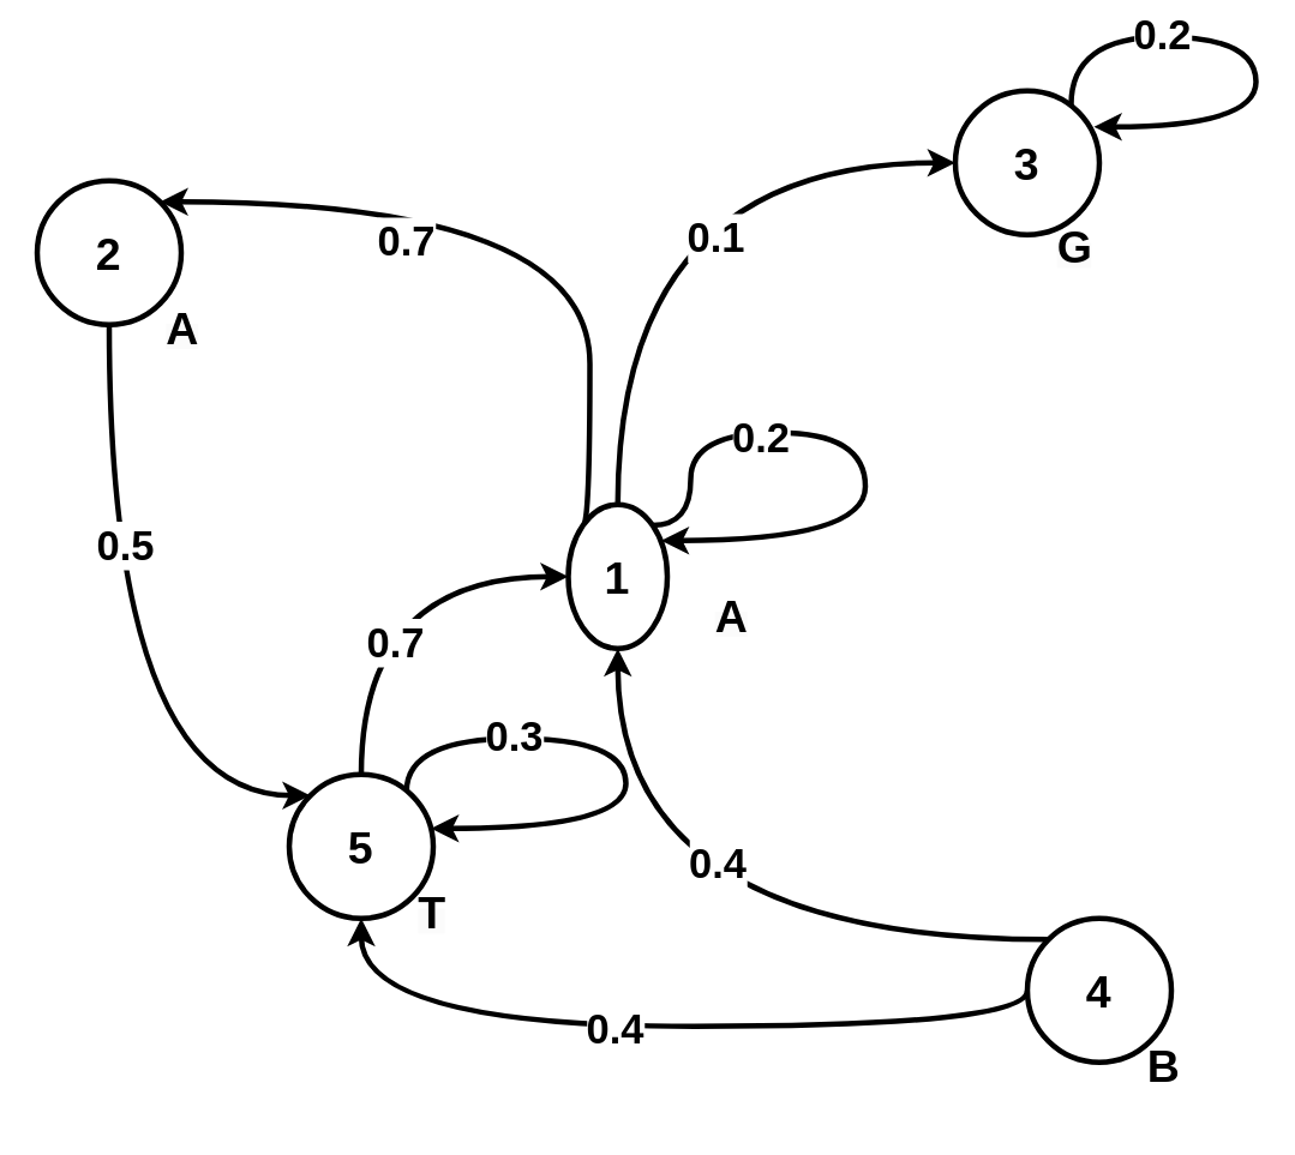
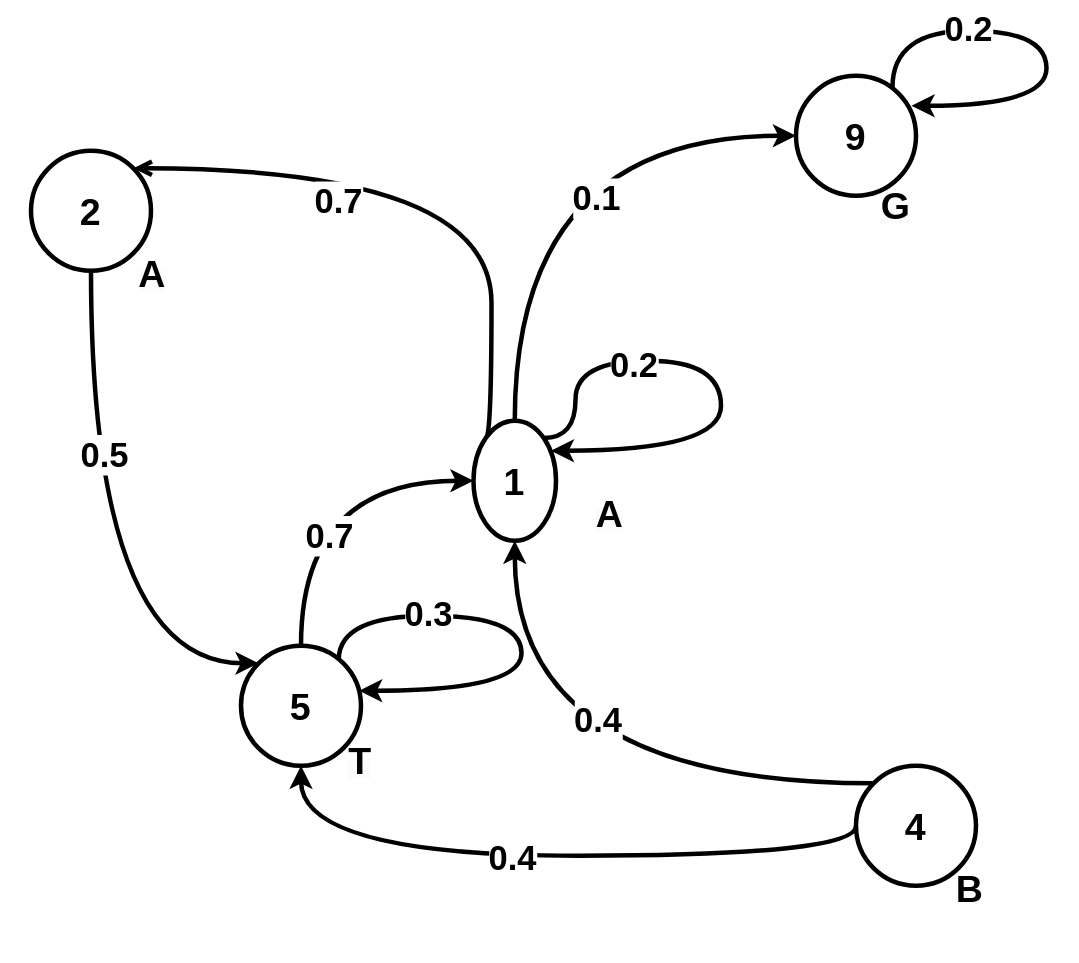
  <mxCell id="0" />
  <mxCell id="1" parent="0" />
  <mxCell id="2" style="edgeStyle=orthogonalEdgeStyle;rounded=0;orthogonalLoop=1;jettySize=auto;html=1;exitX=0.5;exitY=1;exitDx=0;exitDy=0;entryX=0;entryY=0;entryDx=0;entryDy=0;curved=1;strokeWidth=3;" edge="1" parent="1" source="4" target="19"><mxGeometry relative="1" as="geometry"><Array as="points"><mxPoint x="60" y="442" /></Array></mxGeometry></mxCell>
  <mxCell id="3" value="&lt;b style=&quot;border-color: var(--border-color); font-size: 23px;&quot;&gt;0.5&lt;/b&gt;" style="edgeLabel;html=1;align=center;verticalAlign=middle;resizable=0;points=[];" vertex="1" connectable="0" parent="2"><mxGeometry x="-0.344" y="8" relative="1" as="geometry"><mxPoint as="offset" /></mxGeometry></mxCell>
  <mxCell id="4" value="&lt;b style=&quot;border-color: var(--border-color);&quot;&gt;&lt;font style=&quot;border-color: var(--border-color); font-size: 25px;&quot;&gt;2&lt;/font&gt;&lt;/b&gt;" style="ellipse;whiteSpace=wrap;html=1;aspect=fixed;strokeWidth=3;" vertex="1" parent="1"><mxGeometry x="20" y="100" width="80" height="80" as="geometry" /></mxCell>
  <mxCell id="5" style="edgeStyle=orthogonalEdgeStyle;rounded=0;orthogonalLoop=1;jettySize=auto;html=1;exitX=0;exitY=0.5;exitDx=0;exitDy=0;entryX=0.5;entryY=1;entryDx=0;entryDy=0;curved=1;strokeWidth=3;" edge="1" parent="1" source="9" target="19"><mxGeometry relative="1" as="geometry"><Array as="points"><mxPoint x="570" y="570" /><mxPoint x="200" y="570" /></Array></mxGeometry></mxCell>
  <mxCell id="6" value="&lt;b style=&quot;border-color: var(--border-color); font-size: 23px;&quot;&gt;0.4&lt;/b&gt;" style="edgeLabel;html=1;align=center;verticalAlign=middle;resizable=0;points=[];" vertex="1" connectable="0" parent="5"><mxGeometry x="0.11" y="1" relative="1" as="geometry"><mxPoint as="offset" /></mxGeometry></mxCell>
  <mxCell id="7" style="edgeStyle=orthogonalEdgeStyle;rounded=0;orthogonalLoop=1;jettySize=auto;html=1;exitX=0;exitY=0;exitDx=0;exitDy=0;entryX=0.5;entryY=1;entryDx=0;entryDy=0;curved=1;strokeWidth=3;" edge="1" parent="1" source="9" target="16"><mxGeometry relative="1" as="geometry" /></mxCell>
  <mxCell id="8" value="&lt;b style=&quot;border-color: var(--border-color); font-size: 23px;&quot;&gt;0.4&lt;/b&gt;" style="edgeLabel;html=1;align=center;verticalAlign=middle;resizable=0;points=[];" vertex="1" connectable="0" parent="7"><mxGeometry x="-0.08" y="-42" relative="1" as="geometry"><mxPoint as="offset" /></mxGeometry></mxCell>
  <mxCell id="9" value="&lt;b&gt;&lt;font style=&quot;font-size: 25px;&quot;&gt;4&lt;/font&gt;&lt;/b&gt;" style="ellipse;whiteSpace=wrap;html=1;aspect=fixed;strokeWidth=3;" vertex="1" parent="1"><mxGeometry x="570" y="510" width="80" height="80" as="geometry" /></mxCell>
- <mxCell id="10" style="edgeStyle=orthogonalEdgeStyle;rounded=0;orthogonalLoop=1;jettySize=auto;html=1;exitX=0;exitY=0;exitDx=0;exitDy=0;entryX=1;entryY=0;entryDx=0;entryDy=0;curved=1;strokeWidth=3;" edge="1" parent="1" source="16" target="4"><mxGeometry relative="1" as="geometry"><Array as="points"><mxPoint x="327" y="112" /></Array></mxGeometry></mxCell>
+ <mxCell id="10" style="edgeStyle=orthogonalEdgeStyle;rounded=0;orthogonalLoop=1;jettySize=auto;html=1;exitX=0;exitY=0;exitDx=0;exitDy=0;entryX=1;entryY=0;entryDx=0;entryDy=0;curved=1;strokeWidth=3;endArrow=open;" edge="1" parent="1" source="16" target="4"><mxGeometry relative="1" as="geometry"><Array as="points"><mxPoint x="327" y="112" /></Array></mxGeometry></mxCell>
  <mxCell id="11" value="&lt;font style=&quot;font-size: 23px;&quot;&gt;&lt;b&gt;0.7&lt;/b&gt;&lt;/font&gt;" style="edgeLabel;html=1;align=center;verticalAlign=middle;resizable=0;points=[];" vertex="1" connectable="0" parent="10"><mxGeometry x="0.356" y="22" relative="1" as="geometry"><mxPoint as="offset" /></mxGeometry></mxCell>
  <mxCell id="12" style="edgeStyle=orthogonalEdgeStyle;rounded=0;orthogonalLoop=1;jettySize=auto;html=1;exitX=0.5;exitY=0;exitDx=0;exitDy=0;entryX=0;entryY=0.5;entryDx=0;entryDy=0;curved=1;strokeWidth=3;" edge="1" parent="1" source="16" target="20"><mxGeometry relative="1" as="geometry" /></mxCell>
  <mxCell id="13" value="&lt;b style=&quot;border-color: var(--border-color); font-size: 23px;&quot;&gt;0.1&lt;/b&gt;" style="edgeLabel;html=1;align=center;verticalAlign=middle;resizable=0;points=[];" vertex="1" connectable="0" parent="12"><mxGeometry x="0.292" y="-41" relative="1" as="geometry"><mxPoint as="offset" /></mxGeometry></mxCell>
  <mxCell id="14" style="edgeStyle=orthogonalEdgeStyle;rounded=0;orthogonalLoop=1;jettySize=auto;html=1;exitX=1;exitY=0;exitDx=0;exitDy=0;curved=1;entryX=0.938;entryY=0.25;entryDx=0;entryDy=0;entryPerimeter=0;strokeWidth=3;" edge="1" parent="1" source="16" target="16"><mxGeometry relative="1" as="geometry"><mxPoint x="410" y="290" as="targetPoint" /><Array as="points"><mxPoint x="383" y="240" /><mxPoint x="480" y="240" /><mxPoint x="480" y="300" /></Array></mxGeometry></mxCell>
  <mxCell id="15" value="&lt;b style=&quot;border-color: var(--border-color); font-size: 23px;&quot;&gt;0.2&lt;/b&gt;" style="edgeLabel;html=1;align=center;verticalAlign=middle;resizable=0;points=[];" vertex="1" connectable="0" parent="14"><mxGeometry x="-0.351" y="-2" relative="1" as="geometry"><mxPoint as="offset" /></mxGeometry></mxCell>
  <mxCell id="16" value="&lt;b style=&quot;border-color: var(--border-color);&quot;&gt;&lt;font style=&quot;border-color: var(--border-color); font-size: 25px;&quot;&gt;1&lt;/font&gt;&lt;/b&gt;" style="ellipse;whiteSpace=wrap;html=1;aspect=fixed;strokeWidth=3;" vertex="1" parent="1"><mxGeometry x="315" y="280" width="55" height="80" as="geometry" /></mxCell>
  <mxCell id="17" style="edgeStyle=orthogonalEdgeStyle;rounded=0;orthogonalLoop=1;jettySize=auto;html=1;exitX=0.5;exitY=0;exitDx=0;exitDy=0;entryX=0;entryY=0.5;entryDx=0;entryDy=0;curved=1;strokeWidth=3;" edge="1" parent="1" source="19" target="16"><mxGeometry relative="1" as="geometry" /></mxCell>
  <mxCell id="18" value="&lt;b style=&quot;border-color: var(--border-color); font-size: 23px;&quot;&gt;0.7&lt;/b&gt;" style="edgeLabel;html=1;align=center;verticalAlign=middle;resizable=0;points=[];" vertex="1" connectable="0" parent="17"><mxGeometry x="-0.338" y="-18" relative="1" as="geometry"><mxPoint as="offset" /></mxGeometry></mxCell>
  <mxCell id="19" value="&lt;b style=&quot;border-color: var(--border-color);&quot;&gt;&lt;font style=&quot;border-color: var(--border-color); font-size: 25px;&quot;&gt;5&lt;/font&gt;&lt;/b&gt;" style="ellipse;whiteSpace=wrap;html=1;aspect=fixed;strokeWidth=3;" vertex="1" parent="1"><mxGeometry x="160" y="430" width="80" height="80" as="geometry" /></mxCell>
- <mxCell id="20" value="&lt;b style=&quot;border-color: var(--border-color);&quot;&gt;&lt;font style=&quot;border-color: var(--border-color); font-size: 25px;&quot;&gt;3&lt;/font&gt;&lt;/b&gt;" style="ellipse;whiteSpace=wrap;html=1;aspect=fixed;strokeWidth=3;" vertex="1" parent="1"><mxGeometry x="530" y="50" width="80" height="80" as="geometry" /></mxCell>
+ <mxCell id="20" value="&lt;b style=&quot;border-color: var(--border-color);&quot;&gt;&lt;font style=&quot;border-color: var(--border-color); font-size: 25px;&quot;&gt;9&lt;/font&gt;&lt;/b&gt;" style="ellipse;whiteSpace=wrap;html=1;aspect=fixed;strokeWidth=3;" vertex="1" parent="1"><mxGeometry x="530" y="50" width="80" height="80" as="geometry" /></mxCell>
  <mxCell id="21" value="" style="edgeStyle=orthogonalEdgeStyle;rounded=0;orthogonalLoop=1;jettySize=auto;html=1;exitX=0.804;exitY=0.098;exitDx=0;exitDy=0;curved=1;entryX=0.938;entryY=0.25;entryDx=0;entryDy=0;entryPerimeter=0;exitPerimeter=0;strokeWidth=3;" edge="1" parent="1" source="20"><mxGeometry relative="1" as="geometry"><mxPoint x="607" y="70" as="targetPoint" /><mxPoint x="600" y="62" as="sourcePoint" /><Array as="points"><mxPoint x="594" y="20" /><mxPoint x="697" y="20" /><mxPoint x="697" y="70" /></Array></mxGeometry></mxCell>
  <mxCell id="22" value="&lt;b style=&quot;border-color: var(--border-color); font-size: 23px;&quot;&gt;0.2&lt;/b&gt;" style="edgeLabel;html=1;align=center;verticalAlign=middle;resizable=0;points=[];" vertex="1" connectable="0" parent="21"><mxGeometry x="-0.374" y="2" relative="1" as="geometry"><mxPoint as="offset" /></mxGeometry></mxCell>
  <mxCell id="23" style="edgeStyle=orthogonalEdgeStyle;rounded=0;orthogonalLoop=1;jettySize=auto;html=1;curved=1;exitX=0.815;exitY=0.115;exitDx=0;exitDy=0;exitPerimeter=0;strokeWidth=3;" edge="1" parent="1" source="19" target="19"><mxGeometry relative="1" as="geometry"><mxPoint x="250" y="460" as="targetPoint" /><mxPoint x="230" y="440" as="sourcePoint" /><Array as="points"><mxPoint x="225" y="410" /><mxPoint x="347" y="410" /><mxPoint x="347" y="460" /></Array></mxGeometry></mxCell>
  <mxCell id="24" value="&lt;b style=&quot;border-color: var(--border-color); font-size: 23px;&quot;&gt;0.3&lt;/b&gt;" style="edgeLabel;html=1;align=center;verticalAlign=middle;resizable=0;points=[];" vertex="1" connectable="0" parent="23"><mxGeometry x="-0.433" y="2" relative="1" as="geometry"><mxPoint as="offset" /></mxGeometry></mxCell>
  <mxCell id="25" value="&lt;b style=&quot;border-color: var(--border-color); color: rgb(0, 0, 0); font-family: Helvetica; font-size: 12px; font-style: normal; font-variant-ligatures: normal; font-variant-caps: normal; letter-spacing: normal; orphans: 2; text-align: center; text-indent: 0px; text-transform: none; widows: 2; word-spacing: 0px; -webkit-text-stroke-width: 0px; background-color: rgb(251, 251, 251); text-decoration-thickness: initial; text-decoration-style: initial; text-decoration-color: initial;&quot;&gt;&lt;font style=&quot;border-color: var(--border-color); font-size: 25px;&quot;&gt;A&lt;/font&gt;&lt;/b&gt;" style="text;whiteSpace=wrap;html=1;" vertex="1" parent="1"><mxGeometry x="395" y="320" width="50" height="50" as="geometry" /></mxCell>
  <mxCell id="26" value="&lt;b style=&quot;border-color: var(--border-color); color: rgb(0, 0, 0); font-family: Helvetica; font-size: 12px; font-style: normal; font-variant-ligatures: normal; font-variant-caps: normal; letter-spacing: normal; orphans: 2; text-align: center; text-indent: 0px; text-transform: none; widows: 2; word-spacing: 0px; -webkit-text-stroke-width: 0px; background-color: rgb(251, 251, 251); text-decoration-thickness: initial; text-decoration-style: initial; text-decoration-color: initial;&quot;&gt;&lt;font style=&quot;border-color: var(--border-color); font-size: 25px;&quot;&gt;A&lt;/font&gt;&lt;/b&gt;" style="text;whiteSpace=wrap;html=1;" vertex="1" parent="1"><mxGeometry x="90" y="160" width="50" height="50" as="geometry" /></mxCell>
  <mxCell id="27" value="&lt;b style=&quot;border-color: var(--border-color); color: rgb(0, 0, 0); font-family: Helvetica; font-size: 12px; font-style: normal; font-variant-ligatures: normal; font-variant-caps: normal; letter-spacing: normal; orphans: 2; text-align: center; text-indent: 0px; text-transform: none; widows: 2; word-spacing: 0px; -webkit-text-stroke-width: 0px; background-color: rgb(251, 251, 251); text-decoration-thickness: initial; text-decoration-style: initial; text-decoration-color: initial;&quot;&gt;&lt;font style=&quot;border-color: var(--border-color); font-size: 25px;&quot;&gt;G&lt;/font&gt;&lt;/b&gt;" style="text;whiteSpace=wrap;html=1;" vertex="1" parent="1"><mxGeometry x="585" y="115" width="50" height="50" as="geometry" /></mxCell>
  <mxCell id="28" value="&lt;div style=&quot;text-align: center;&quot;&gt;&lt;span style=&quot;background-color: initial; font-size: 25px;&quot;&gt;&lt;b&gt;B&lt;/b&gt;&lt;/span&gt;&lt;/div&gt;" style="text;whiteSpace=wrap;html=1;" vertex="1" parent="1"><mxGeometry x="635" y="570" width="50" height="50" as="geometry" /></mxCell>
  <mxCell id="29" value="&lt;b style=&quot;border-color: var(--border-color); color: rgb(0, 0, 0); font-family: Helvetica; font-size: 12px; font-style: normal; font-variant-ligatures: normal; font-variant-caps: normal; letter-spacing: normal; orphans: 2; text-align: center; text-indent: 0px; text-transform: none; widows: 2; word-spacing: 0px; -webkit-text-stroke-width: 0px; background-color: rgb(251, 251, 251); text-decoration-thickness: initial; text-decoration-style: initial; text-decoration-color: initial;&quot;&gt;&lt;font style=&quot;border-color: var(--border-color); font-size: 25px;&quot;&gt;T&lt;/font&gt;&lt;/b&gt;" style="text;whiteSpace=wrap;html=1;" vertex="1" parent="1"><mxGeometry x="230" y="485" width="50" height="50" as="geometry" /></mxCell>
